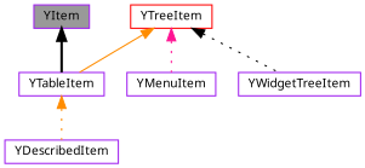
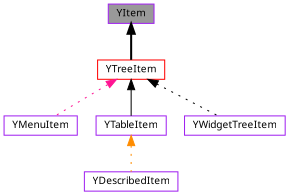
  digraph {
    fontname="Noto Sans"
    node [color=purple fillcolor=white fontname="Noto Sans" fontsize=10 shape=box style=filled]
    edge [color=black dir=back fontname="Noto Sans" fontsize=10 labelfontname=Helvetica labelfontsize=10 style=dotted]
    n1 [fillcolor=grey60 fontcolor=black height=0.2 label=YItem width=0.4]
    n2 [color=red height=0.2 label=YTreeItem width=0.4]
    n3 [height=0.2 label=YDescribedItem width=0.4]
    n4 [height=0.2 label=YMenuItem width=0.4]
    n5 [height=0.2 label=YTableItem width=0.4]
    n6 [height=0.2 label=YWidgetTreeItem width=0.4]
-   n1 -> n5 [style=bold]
+   n1 -> n2 [style=bold]
    n2 -> n4 [color=deeppink]
-   n2 -> n5 [color=darkorange style=solid]
+   n2 -> n5 [style=solid]
    n2 -> n6
    n5 -> n3 [color=darkorange]
  }
